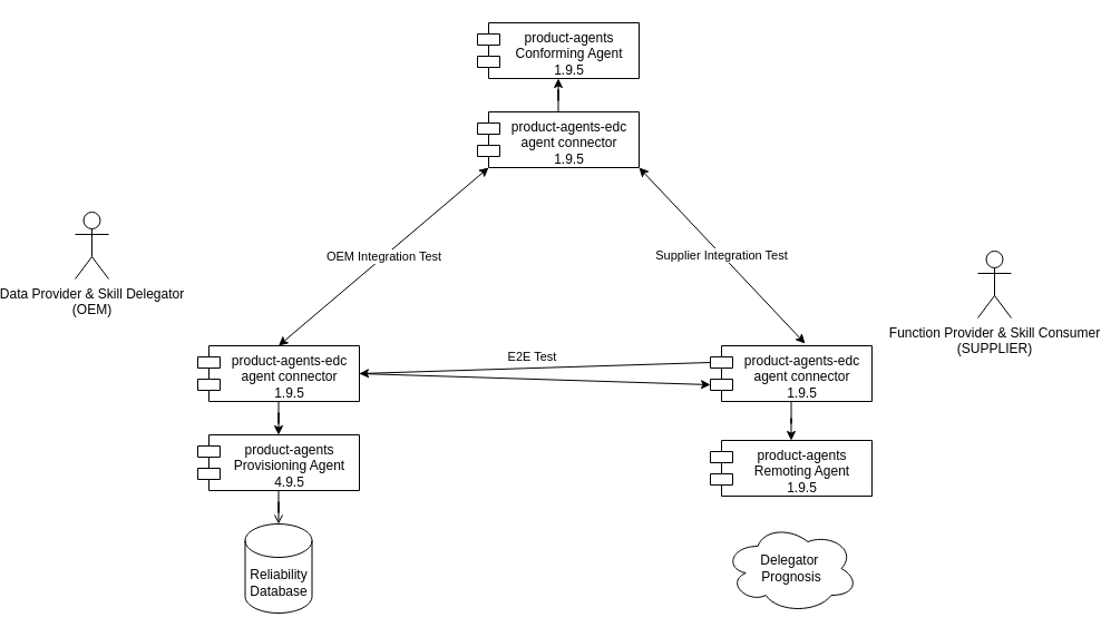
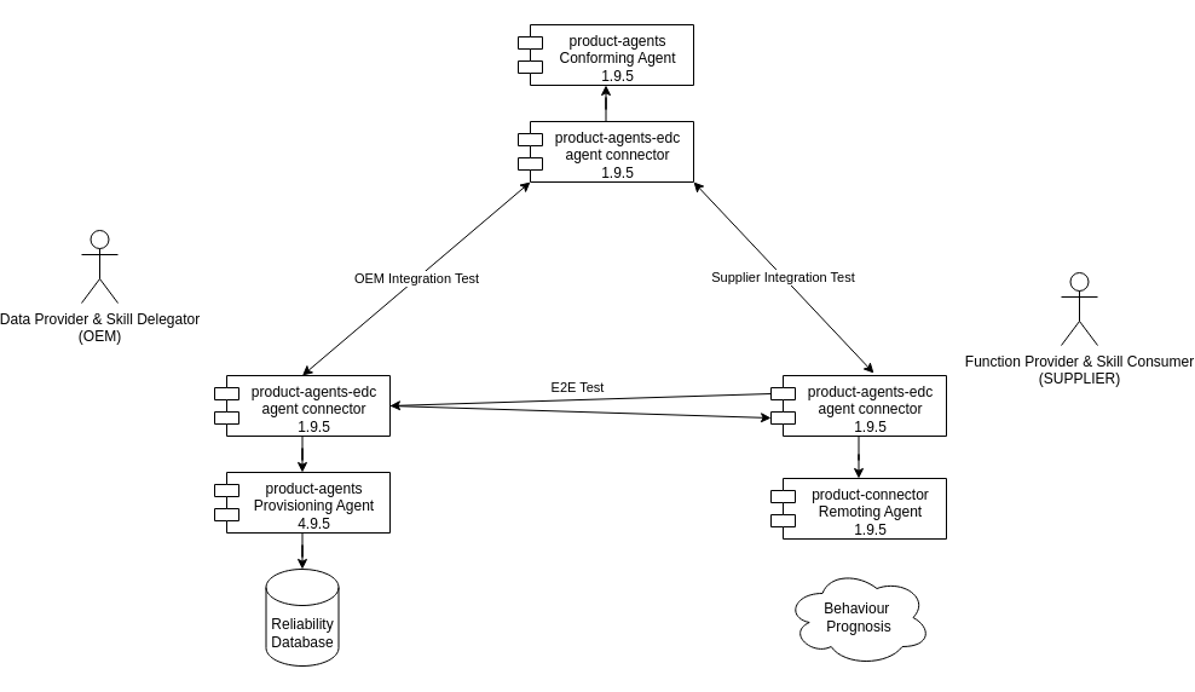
  <mxCell id="0" />
  <mxCell id="1" parent="0" />
  <mxCell id="2" value="Data Provider &amp;amp; Skill Delegator&lt;br&gt;(OEM)" style="shape=umlActor;verticalLabelPosition=bottom;verticalAlign=top;html=1;outlineConnect=0;" vertex="1" parent="1"><mxGeometry x="20" y="190" width="30" height="60" as="geometry" /></mxCell>
  <mxCell id="3" value="Function Provider &amp;amp; Skill Consumer&lt;br&gt;(SUPPLIER)" style="shape=umlActor;verticalLabelPosition=bottom;verticalAlign=top;html=1;outlineConnect=0;" vertex="1" parent="1"><mxGeometry x="830" y="225" width="30" height="60" as="geometry" /></mxCell>
  <mxCell id="4" value="Reliability&lt;br&gt;Database" style="shape=cylinder3;whiteSpace=wrap;html=1;boundedLbl=1;backgroundOutline=1;size=15;" vertex="1" parent="1"><mxGeometry x="172.5" y="470" width="60" height="80" as="geometry" /></mxCell>
- <mxCell id="5" value="Delegator&amp;nbsp;&lt;br&gt;Prognosis" style="ellipse;shape=cloud;whiteSpace=wrap;html=1;" vertex="1" parent="1"><mxGeometry x="602.5" y="470" width="120" height="80" as="geometry" /></mxCell>
- <mxCell id="6" style="edgeStyle=orthogonalEdgeStyle;rounded=0;orthogonalLoop=1;jettySize=auto;html=1;entryX=0.5;entryY=0;entryDx=0;entryDy=0;entryPerimeter=0;endArrow=open;" edge="1" parent="1" source="7" target="4"><mxGeometry relative="1" as="geometry" /></mxCell>
+ <mxCell id="5" value="Behaviour&amp;nbsp;&lt;br&gt;Prognosis" style="ellipse;shape=cloud;whiteSpace=wrap;html=1;" vertex="1" parent="1"><mxGeometry x="602.5" y="470" width="120" height="80" as="geometry" /></mxCell>
+ <mxCell id="6" style="edgeStyle=orthogonalEdgeStyle;rounded=0;orthogonalLoop=1;jettySize=auto;html=1;entryX=0.5;entryY=0;entryDx=0;entryDy=0;entryPerimeter=0;" edge="1" parent="1" source="7" target="4"><mxGeometry relative="1" as="geometry" /></mxCell>
  <mxCell id="7" value="product-agents&lt;br&gt;Provisioning Agent&lt;br&gt;4.9.5" style="shape=module;align=left;spacingLeft=20;align=center;verticalAlign=top;whiteSpace=wrap;html=1;" vertex="1" parent="1"><mxGeometry x="130" y="390" width="145" height="50" as="geometry" /></mxCell>
- <mxCell id="8" value="product-agents&lt;br&gt;Remoting Agent&lt;br&gt;1.9.5" style="shape=module;align=left;spacingLeft=20;align=center;verticalAlign=top;whiteSpace=wrap;html=1;" vertex="1" parent="1"><mxGeometry x="590" y="395" width="145" height="50" as="geometry" /></mxCell>
+ <mxCell id="8" value="product-connector&lt;br&gt;Remoting Agent&lt;br&gt;1.9.5" style="shape=module;align=left;spacingLeft=20;align=center;verticalAlign=top;whiteSpace=wrap;html=1;" vertex="1" parent="1"><mxGeometry x="590" y="395" width="145" height="50" as="geometry" /></mxCell>
  <mxCell id="9" value="product-agents&lt;br&gt;Conforming Agent&lt;br&gt;1.9.5" style="shape=module;align=left;spacingLeft=20;align=center;verticalAlign=top;whiteSpace=wrap;html=1;" vertex="1" parent="1"><mxGeometry x="381" y="20" width="145" height="50" as="geometry" /></mxCell>
  <mxCell id="10" style="edgeStyle=orthogonalEdgeStyle;rounded=0;orthogonalLoop=1;jettySize=auto;html=1;entryX=0.5;entryY=0;entryDx=0;entryDy=0;" edge="1" parent="1" source="11" target="7"><mxGeometry relative="1" as="geometry" /></mxCell>
  <mxCell id="11" value="product-agents-edc&lt;br&gt;agent connector&lt;br&gt;1.9.5" style="shape=module;align=left;spacingLeft=20;align=center;verticalAlign=top;whiteSpace=wrap;html=1;" vertex="1" parent="1"><mxGeometry x="130" y="310" width="145" height="50" as="geometry" /></mxCell>
  <mxCell id="12" style="edgeStyle=orthogonalEdgeStyle;rounded=0;orthogonalLoop=1;jettySize=auto;html=1;entryX=0.5;entryY=0;entryDx=0;entryDy=0;" edge="1" parent="1" source="13" target="8"><mxGeometry relative="1" as="geometry" /></mxCell>
  <mxCell id="13" value="product-agents-edc&lt;br&gt;agent connector&lt;br&gt;1.9.5" style="shape=module;align=left;spacingLeft=20;align=center;verticalAlign=top;whiteSpace=wrap;html=1;" vertex="1" parent="1"><mxGeometry x="590" y="310" width="145" height="50" as="geometry" /></mxCell>
  <mxCell id="14" style="edgeStyle=orthogonalEdgeStyle;rounded=0;orthogonalLoop=1;jettySize=auto;html=1;" edge="1" parent="1" source="15" target="9"><mxGeometry relative="1" as="geometry" /></mxCell>
  <mxCell id="15" value="product-agents-edc&lt;br&gt;agent connector&lt;br&gt;1.9.5" style="shape=module;align=left;spacingLeft=20;align=center;verticalAlign=top;whiteSpace=wrap;html=1;" vertex="1" parent="1"><mxGeometry x="381" y="100" width="145" height="50" as="geometry" /></mxCell>
  <mxCell id="16" value="OEM Integration Test" style="endArrow=classic;startArrow=classic;html=1;rounded=0;exitX=0.5;exitY=0;exitDx=0;exitDy=0;entryX=0;entryY=1;entryDx=10;entryDy=0;entryPerimeter=0;" edge="1" parent="1" source="11" target="15"><mxGeometry width="50" height="50" relative="1" as="geometry"><mxPoint x="430" y="250" as="sourcePoint" /><mxPoint x="480" y="200" as="targetPoint" /></mxGeometry></mxCell>
  <mxCell id="17" value="Supplier Integration Test" style="endArrow=classic;startArrow=classic;html=1;rounded=0;exitX=0.586;exitY=-0.04;exitDx=0;exitDy=0;entryX=1;entryY=1;entryDx=0;entryDy=0;exitPerimeter=0;" edge="1" parent="1" source="13" target="15"><mxGeometry width="50" height="50" relative="1" as="geometry"><mxPoint x="213" y="320" as="sourcePoint" /><mxPoint x="401" y="160" as="targetPoint" /></mxGeometry></mxCell>
  <mxCell id="18" value="E2E Test" style="endArrow=classic;html=1;rounded=0;exitX=0;exitY=0;exitDx=0;exitDy=15;exitPerimeter=0;entryX=1;entryY=0.5;entryDx=0;entryDy=0;" edge="1" parent="1" source="13" target="11"><mxGeometry x="0.014" y="-10" width="50" height="50" relative="1" as="geometry"><mxPoint x="430" y="250" as="sourcePoint" /><mxPoint x="480" y="200" as="targetPoint" /><mxPoint as="offset" /></mxGeometry></mxCell>
  <mxCell id="19" value="" style="endArrow=classic;html=1;rounded=0;exitX=1;exitY=0.5;exitDx=0;exitDy=0;entryX=0;entryY=0;entryDx=0;entryDy=35;entryPerimeter=0;" edge="1" parent="1" source="11" target="13"><mxGeometry width="50" height="50" relative="1" as="geometry"><mxPoint x="600" y="335" as="sourcePoint" /><mxPoint x="590" y="345" as="targetPoint" /></mxGeometry></mxCell>
